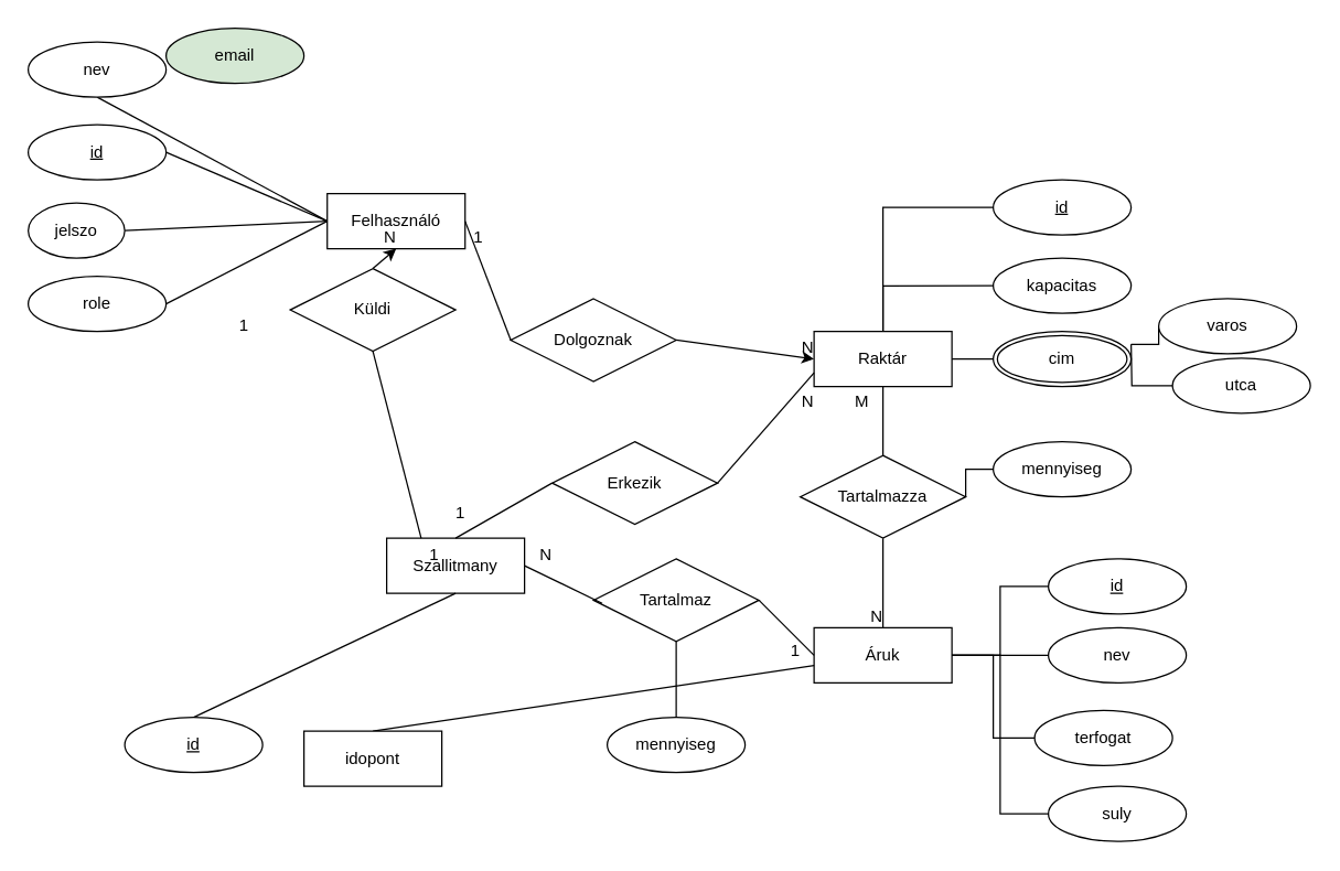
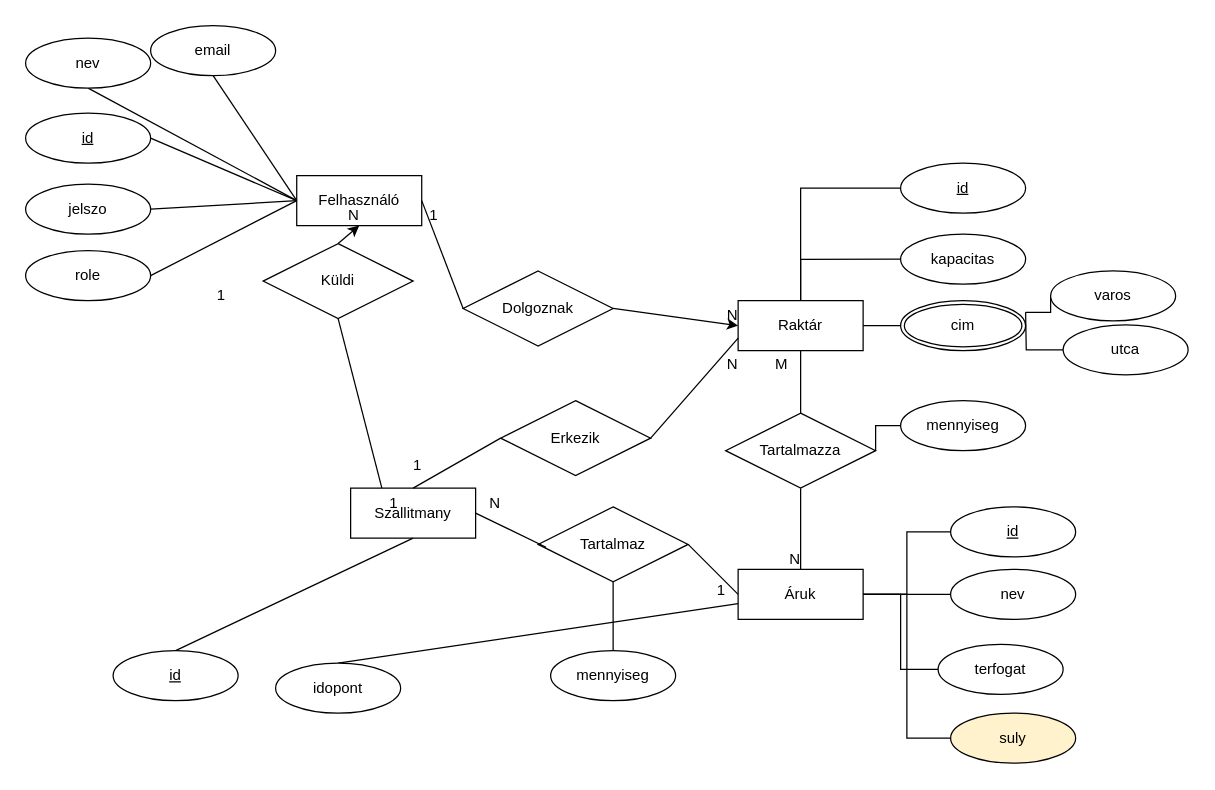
  <mxCell id="0" />
  <mxCell id="1" parent="0" />
  <mxCell id="2" value="Felhasználó" style="whiteSpace=wrap;html=1;align=center;" parent="1" vertex="1"><mxGeometry x="236.88" y="140" width="100" height="40" as="geometry" /></mxCell>
  <mxCell id="3" value="Raktár" style="whiteSpace=wrap;html=1;align=center;" parent="1" vertex="1"><mxGeometry x="590" y="240" width="100" height="40" as="geometry" /></mxCell>
  <mxCell id="4" value="Áruk" style="whiteSpace=wrap;html=1;align=center;" parent="1" vertex="1"><mxGeometry x="590" y="455" width="100" height="40" as="geometry" /></mxCell>
  <mxCell id="5" value="Szallitmany" style="whiteSpace=wrap;html=1;align=center;" parent="1" vertex="1"><mxGeometry x="280" y="390" width="100" height="40" as="geometry" /></mxCell>
  <mxCell id="6" value="Dolgoznak" style="shape=rhombus;perimeter=rhombusPerimeter;whiteSpace=wrap;html=1;align=center;" parent="1" vertex="1"><mxGeometry x="370" y="216.25" width="120" height="60" as="geometry" /></mxCell>
  <mxCell id="7" style="rounded=0;orthogonalLoop=1;jettySize=auto;html=1;exitX=1;exitY=0.5;exitDx=0;exitDy=0;entryX=0;entryY=0.5;entryDx=0;entryDy=0;endArrow=none;endFill=0;" parent="1" source="8" target="2" edge="1"><mxGeometry relative="1" as="geometry" /></mxCell>
  <mxCell id="8" value="id" style="ellipse;whiteSpace=wrap;html=1;align=center;fontStyle=4;" parent="1" vertex="1"><mxGeometry x="20" y="90" width="100" height="40" as="geometry" /></mxCell>
  <mxCell id="9" style="rounded=0;orthogonalLoop=1;jettySize=auto;html=1;exitX=0.5;exitY=1;exitDx=0;exitDy=0;endArrow=none;endFill=0;entryX=0;entryY=0.5;entryDx=0;entryDy=0;" parent="1" source="10" target="2" edge="1"><mxGeometry relative="1" as="geometry"><mxPoint x="290" y="30" as="targetPoint" /></mxGeometry></mxCell>
  <mxCell id="10" value="nev" style="ellipse;whiteSpace=wrap;html=1;align=center;" parent="1" vertex="1"><mxGeometry x="20" y="30" width="100" height="40" as="geometry" /></mxCell>
- <mxCell id="12" value="email" style="ellipse;whiteSpace=wrap;html=1;align=center;fillColor=#d5e8d4;" parent="1" vertex="1"><mxGeometry x="120" y="20" width="100" height="40" as="geometry" /></mxCell>
+ <mxCell id="11" style="rounded=0;orthogonalLoop=1;jettySize=auto;html=1;exitX=0.5;exitY=1;exitDx=0;exitDy=0;entryX=0;entryY=0.5;entryDx=0;entryDy=0;endArrow=none;endFill=0;" parent="1" source="12" target="2" edge="1"><mxGeometry relative="1" as="geometry" /></mxCell>
+ <mxCell id="12" value="email" style="ellipse;whiteSpace=wrap;html=1;align=center;" parent="1" vertex="1"><mxGeometry x="120" y="20" width="100" height="40" as="geometry" /></mxCell>
  <mxCell id="13" style="rounded=0;orthogonalLoop=1;jettySize=auto;html=1;exitX=1;exitY=0.5;exitDx=0;exitDy=0;entryX=0;entryY=0.5;entryDx=0;entryDy=0;endArrow=none;endFill=0;" parent="1" source="14" target="2" edge="1"><mxGeometry relative="1" as="geometry" /></mxCell>
- <mxCell id="14" value="jelszo" style="ellipse;whiteSpace=wrap;html=1;align=center;" parent="1" vertex="1"><mxGeometry x="20" y="146.88" width="70" height="40" as="geometry" /></mxCell>
+ <mxCell id="14" value="jelszo" style="ellipse;whiteSpace=wrap;html=1;align=center;" parent="1" vertex="1"><mxGeometry x="20" y="146.88" width="100" height="40" as="geometry" /></mxCell>
  <mxCell id="15" style="rounded=0;orthogonalLoop=1;jettySize=auto;html=1;exitX=1;exitY=0.5;exitDx=0;exitDy=0;entryX=0;entryY=0.5;entryDx=0;entryDy=0;endArrow=none;endFill=0;" parent="1" source="16" target="2" edge="1"><mxGeometry relative="1" as="geometry" /></mxCell>
  <mxCell id="16" value="role" style="ellipse;whiteSpace=wrap;html=1;align=center;" parent="1" vertex="1"><mxGeometry x="20" y="200" width="100" height="40" as="geometry" /></mxCell>
  <mxCell id="17" style="edgeStyle=orthogonalEdgeStyle;rounded=0;orthogonalLoop=1;jettySize=auto;html=1;exitX=0;exitY=0.5;exitDx=0;exitDy=0;entryX=1;entryY=0.5;entryDx=0;entryDy=0;endArrow=none;endFill=0;" parent="1" source="26" target="3" edge="1"><mxGeometry relative="1" as="geometry"><mxPoint x="730" y="255.62" as="sourcePoint" /></mxGeometry></mxCell>
  <mxCell id="18" style="edgeStyle=orthogonalEdgeStyle;rounded=0;orthogonalLoop=1;jettySize=auto;html=1;entryX=0.5;entryY=0;entryDx=0;entryDy=0;endArrow=none;endFill=0;" parent="1" source="19" target="3" edge="1"><mxGeometry relative="1" as="geometry" /></mxCell>
  <mxCell id="19" value="id" style="ellipse;whiteSpace=wrap;html=1;align=center;fontStyle=4;" parent="1" vertex="1"><mxGeometry x="720" y="130" width="100" height="40" as="geometry" /></mxCell>
  <mxCell id="20" value="Tartalmazza" style="shape=rhombus;perimeter=rhombusPerimeter;whiteSpace=wrap;html=1;align=center;" parent="1" vertex="1"><mxGeometry x="580" y="330" width="120" height="60" as="geometry" /></mxCell>
  <mxCell id="21" style="rounded=0;orthogonalLoop=1;jettySize=auto;html=1;exitX=0.5;exitY=0;exitDx=0;exitDy=0;endArrow=none;endFill=0;" parent="1" source="22" target="4" edge="1"><mxGeometry relative="1" as="geometry" /></mxCell>
- <mxCell id="22" value="idopont" style="whiteSpace=wrap;html=1;align=center;rounded=0;" parent="1" vertex="1"><mxGeometry x="220" y="530" width="100" height="40" as="geometry" /></mxCell>
+ <mxCell id="22" value="idopont" style="ellipse;whiteSpace=wrap;html=1;align=center;" parent="1" vertex="1"><mxGeometry x="220" y="530" width="100" height="40" as="geometry" /></mxCell>
  <mxCell id="23" style="rounded=0;orthogonalLoop=1;jettySize=auto;html=1;exitX=0.5;exitY=0;exitDx=0;exitDy=0;entryX=0.5;entryY=1;entryDx=0;entryDy=0;endArrow=none;endFill=0;" parent="1" source="24" target="5" edge="1"><mxGeometry relative="1" as="geometry"><mxPoint x="140" y="517.5" as="sourcePoint" /></mxGeometry></mxCell>
  <mxCell id="24" value="id" style="ellipse;whiteSpace=wrap;html=1;align=center;fontStyle=4;" parent="1" vertex="1"><mxGeometry x="90" y="520" width="100" height="40" as="geometry" /></mxCell>
  <mxCell id="25" style="edgeStyle=orthogonalEdgeStyle;rounded=0;orthogonalLoop=1;jettySize=auto;html=1;exitX=1;exitY=0.5;exitDx=0;exitDy=0;entryX=0;entryY=0.5;entryDx=0;entryDy=0;endArrow=none;endFill=0;" parent="1" target="29" edge="1"><mxGeometry relative="1" as="geometry"><mxPoint x="820" y="249.37" as="sourcePoint" /></mxGeometry></mxCell>
  <mxCell id="26" value="cim" style="ellipse;shape=doubleEllipse;margin=3;whiteSpace=wrap;html=1;align=center;" parent="1" vertex="1"><mxGeometry x="720" y="240" width="100" height="40" as="geometry" /></mxCell>
  <mxCell id="27" style="edgeStyle=orthogonalEdgeStyle;rounded=0;orthogonalLoop=1;jettySize=auto;html=1;exitX=0;exitY=0.5;exitDx=0;exitDy=0;entryX=1;entryY=0.5;entryDx=0;entryDy=0;endArrow=none;endFill=0;" parent="1" source="28" edge="1"><mxGeometry relative="1" as="geometry"><mxPoint x="820" y="249.37" as="targetPoint" /></mxGeometry></mxCell>
  <mxCell id="28" value="utca" style="ellipse;whiteSpace=wrap;html=1;align=center;" parent="1" vertex="1"><mxGeometry x="850" y="259.37" width="100" height="40" as="geometry" /></mxCell>
  <mxCell id="29" value="varos" style="ellipse;whiteSpace=wrap;html=1;align=center;" parent="1" vertex="1"><mxGeometry x="840" y="216.25" width="100" height="40" as="geometry" /></mxCell>
  <mxCell id="30" style="edgeStyle=orthogonalEdgeStyle;rounded=0;orthogonalLoop=1;jettySize=auto;html=1;exitX=0;exitY=0.5;exitDx=0;exitDy=0;entryX=1;entryY=0.5;entryDx=0;entryDy=0;endArrow=none;endFill=0;" parent="1" source="31" target="4" edge="1"><mxGeometry relative="1" as="geometry" /></mxCell>
  <mxCell id="31" value="nev" style="ellipse;whiteSpace=wrap;html=1;align=center;" parent="1" vertex="1"><mxGeometry x="760" y="455" width="100" height="40" as="geometry" /></mxCell>
  <mxCell id="32" style="edgeStyle=orthogonalEdgeStyle;rounded=0;orthogonalLoop=1;jettySize=auto;html=1;exitX=0;exitY=0.5;exitDx=0;exitDy=0;entryX=1;entryY=0.5;entryDx=0;entryDy=0;endArrow=none;endFill=0;" parent="1" source="33" target="4" edge="1"><mxGeometry relative="1" as="geometry" /></mxCell>
  <mxCell id="33" value="id" style="ellipse;whiteSpace=wrap;html=1;align=center;fontStyle=4;" parent="1" vertex="1"><mxGeometry x="760" y="405" width="100" height="40" as="geometry" /></mxCell>
  <mxCell id="34" style="edgeStyle=orthogonalEdgeStyle;rounded=0;orthogonalLoop=1;jettySize=auto;html=1;exitX=0;exitY=0.5;exitDx=0;exitDy=0;entryX=1;entryY=0.5;entryDx=0;entryDy=0;endArrow=none;endFill=0;" parent="1" source="35" target="4" edge="1"><mxGeometry relative="1" as="geometry" /></mxCell>
  <mxCell id="35" value="terfogat" style="ellipse;whiteSpace=wrap;html=1;align=center;" parent="1" vertex="1"><mxGeometry x="750" y="515" width="100" height="40" as="geometry" /></mxCell>
  <mxCell id="36" style="edgeStyle=orthogonalEdgeStyle;rounded=0;orthogonalLoop=1;jettySize=auto;html=1;exitX=0;exitY=0.5;exitDx=0;exitDy=0;entryX=0.5;entryY=0;entryDx=0;entryDy=0;endArrow=none;endFill=0;" parent="1" source="37" target="3" edge="1"><mxGeometry relative="1" as="geometry" /></mxCell>
  <mxCell id="37" value="kapacitas" style="ellipse;whiteSpace=wrap;html=1;align=center;" parent="1" vertex="1"><mxGeometry x="720" y="186.88" width="100" height="40" as="geometry" /></mxCell>
  <mxCell id="38" style="edgeStyle=orthogonalEdgeStyle;rounded=0;orthogonalLoop=1;jettySize=auto;html=1;exitX=0;exitY=0.5;exitDx=0;exitDy=0;entryX=1;entryY=0.5;entryDx=0;entryDy=0;endArrow=none;endFill=0;" parent="1" source="39" target="20" edge="1"><mxGeometry relative="1" as="geometry" /></mxCell>
  <mxCell id="39" value="mennyiseg" style="ellipse;whiteSpace=wrap;html=1;align=center;" parent="1" vertex="1"><mxGeometry x="720" y="320" width="100" height="40" as="geometry" /></mxCell>
  <mxCell id="40" value="Erkezik" style="shape=rhombus;perimeter=rhombusPerimeter;whiteSpace=wrap;html=1;align=center;" parent="1" vertex="1"><mxGeometry x="400" y="320" width="120" height="60" as="geometry" /></mxCell>
  <mxCell id="41" value="Tartalmaz" style="shape=rhombus;perimeter=rhombusPerimeter;whiteSpace=wrap;html=1;align=center;" parent="1" vertex="1"><mxGeometry x="430" y="405" width="120" height="60" as="geometry" /></mxCell>
  <mxCell id="42" style="edgeStyle=orthogonalEdgeStyle;rounded=0;orthogonalLoop=1;jettySize=auto;html=1;exitX=0.5;exitY=0;exitDx=0;exitDy=0;entryX=0.5;entryY=1;entryDx=0;entryDy=0;endArrow=none;endFill=0;" parent="1" source="43" target="41" edge="1"><mxGeometry relative="1" as="geometry" /></mxCell>
  <mxCell id="43" value="mennyiseg" style="ellipse;whiteSpace=wrap;html=1;align=center;" parent="1" vertex="1"><mxGeometry x="440" y="520" width="100" height="40" as="geometry" /></mxCell>
  <mxCell id="44" value="" style="endArrow=classic;html=1;rounded=0;entryX=0;entryY=0.5;entryDx=0;entryDy=0;exitX=1;exitY=0.5;exitDx=0;exitDy=0;endFill=1;" parent="1" source="6" target="3" edge="1"><mxGeometry relative="1" as="geometry"><mxPoint x="360" y="320" as="sourcePoint" /><mxPoint x="520" y="320" as="targetPoint" /></mxGeometry></mxCell>
  <mxCell id="45" value="N" style="resizable=0;html=1;align=right;verticalAlign=bottom;" parent="44" connectable="0" vertex="1"><mxGeometry x="1" relative="1" as="geometry" /></mxCell>
  <mxCell id="46" value="" style="endArrow=none;html=1;rounded=0;entryX=1;entryY=0.5;entryDx=0;entryDy=0;exitX=0;exitY=0.5;exitDx=0;exitDy=0;" parent="1" source="6" target="2" edge="1"><mxGeometry relative="1" as="geometry"><mxPoint x="360" y="320" as="sourcePoint" /><mxPoint x="520" y="320" as="targetPoint" /></mxGeometry></mxCell>
  <mxCell id="47" value="1" style="resizable=0;html=1;align=right;verticalAlign=bottom;" parent="46" connectable="0" vertex="1"><mxGeometry x="1" relative="1" as="geometry"><mxPoint x="13" y="20" as="offset" /></mxGeometry></mxCell>
  <mxCell id="48" value="" style="endArrow=none;html=1;rounded=0;entryX=0.5;entryY=1;entryDx=0;entryDy=0;exitX=0.5;exitY=0;exitDx=0;exitDy=0;" parent="1" source="20" target="3" edge="1"><mxGeometry relative="1" as="geometry"><mxPoint x="430" y="320" as="sourcePoint" /><mxPoint x="590" y="320" as="targetPoint" /></mxGeometry></mxCell>
  <mxCell id="49" value="M" style="resizable=0;html=1;align=right;verticalAlign=bottom;" parent="48" connectable="0" vertex="1"><mxGeometry x="1" relative="1" as="geometry"><mxPoint x="-10" y="19" as="offset" /></mxGeometry></mxCell>
  <mxCell id="50" value="" style="endArrow=none;html=1;rounded=0;entryX=0.5;entryY=0;entryDx=0;entryDy=0;exitX=0.5;exitY=1;exitDx=0;exitDy=0;" parent="1" source="20" target="4" edge="1"><mxGeometry relative="1" as="geometry"><mxPoint x="570" y="380" as="sourcePoint" /><mxPoint x="610" y="430" as="targetPoint" /></mxGeometry></mxCell>
  <mxCell id="51" value="N" style="resizable=0;html=1;align=right;verticalAlign=bottom;" parent="50" connectable="0" vertex="1"><mxGeometry x="1" relative="1" as="geometry" /></mxCell>
  <mxCell id="52" value="" style="endArrow=none;html=1;rounded=0;entryX=0.5;entryY=0;entryDx=0;entryDy=0;exitX=0;exitY=0.5;exitDx=0;exitDy=0;" parent="1" source="40" target="5" edge="1"><mxGeometry relative="1" as="geometry"><mxPoint x="360" y="266.88" as="sourcePoint" /><mxPoint x="346.88" y="170" as="targetPoint" /></mxGeometry></mxCell>
  <mxCell id="53" value="1" style="resizable=0;html=1;align=right;verticalAlign=bottom;" parent="52" connectable="0" vertex="1"><mxGeometry x="1" relative="1" as="geometry"><mxPoint x="7" y="-10" as="offset" /></mxGeometry></mxCell>
  <mxCell id="54" value="" style="endArrow=none;html=1;rounded=0;exitX=1;exitY=0.5;exitDx=0;exitDy=0;entryX=0;entryY=0.75;entryDx=0;entryDy=0;" parent="1" source="40" target="3" edge="1"><mxGeometry relative="1" as="geometry"><mxPoint x="650" y="400" as="sourcePoint" /><mxPoint x="580" y="300" as="targetPoint" /></mxGeometry></mxCell>
  <mxCell id="55" value="N" style="resizable=0;html=1;align=right;verticalAlign=bottom;" parent="54" connectable="0" vertex="1"><mxGeometry x="1" relative="1" as="geometry"><mxPoint y="29" as="offset" /></mxGeometry></mxCell>
  <mxCell id="56" value="" style="endArrow=none;html=1;rounded=0;entryX=0;entryY=0.5;entryDx=0;entryDy=0;exitX=1;exitY=0.5;exitDx=0;exitDy=0;" parent="1" source="41" target="4" edge="1"><mxGeometry relative="1" as="geometry"><mxPoint x="650" y="340" as="sourcePoint" /><mxPoint x="650" y="290" as="targetPoint" /></mxGeometry></mxCell>
  <mxCell id="57" value="1" style="resizable=0;html=1;align=right;verticalAlign=bottom;" parent="56" connectable="0" vertex="1"><mxGeometry x="1" relative="1" as="geometry"><mxPoint x="-10" y="5" as="offset" /></mxGeometry></mxCell>
  <mxCell id="58" value="" style="endArrow=none;html=1;rounded=0;entryX=1;entryY=0.5;entryDx=0;entryDy=0;exitX=0.053;exitY=0.538;exitDx=0;exitDy=0;exitPerimeter=0;" parent="1" source="41" target="5" edge="1"><mxGeometry relative="1" as="geometry"><mxPoint x="650" y="400" as="sourcePoint" /><mxPoint x="650" y="465" as="targetPoint" /></mxGeometry></mxCell>
  <mxCell id="59" value="N" style="resizable=0;html=1;align=right;verticalAlign=bottom;" parent="58" connectable="0" vertex="1"><mxGeometry x="1" relative="1" as="geometry"><mxPoint x="20" as="offset" /></mxGeometry></mxCell>
  <mxCell id="60" style="edgeStyle=orthogonalEdgeStyle;rounded=0;orthogonalLoop=1;jettySize=auto;html=1;exitX=0;exitY=0.5;exitDx=0;exitDy=0;entryX=1;entryY=0.5;entryDx=0;entryDy=0;endArrow=none;endFill=0;" parent="1" source="61" target="4" edge="1"><mxGeometry relative="1" as="geometry" /></mxCell>
- <mxCell id="61" value="suly" style="ellipse;whiteSpace=wrap;html=1;align=center;" parent="1" vertex="1"><mxGeometry x="760" y="570" width="100" height="40" as="geometry" /></mxCell>
+ <mxCell id="61" value="suly" style="ellipse;whiteSpace=wrap;html=1;align=center;fillColor=#fff2cc;" parent="1" vertex="1"><mxGeometry x="760" y="570" width="100" height="40" as="geometry" /></mxCell>
  <mxCell id="62" value="Küldi" style="shape=rhombus;perimeter=rhombusPerimeter;whiteSpace=wrap;html=1;align=center;" vertex="1" parent="1"><mxGeometry x="210" y="194.37" width="120" height="60" as="geometry" /></mxCell>
  <mxCell id="63" value="1" style="resizable=0;html=1;align=right;verticalAlign=bottom;" connectable="0" vertex="1" parent="1"><mxGeometry x="180.022" y="244.034" as="geometry" /></mxCell>
  <mxCell id="64" value="" style="endArrow=none;html=1;rounded=0;entryX=0.25;entryY=0;entryDx=0;entryDy=0;exitX=0.5;exitY=1;exitDx=0;exitDy=0;" edge="1" parent="1" source="62" target="5"><mxGeometry relative="1" as="geometry"><mxPoint x="380" y="236.25" as="sourcePoint" /><mxPoint x="346.88" y="170" as="targetPoint" /></mxGeometry></mxCell>
  <mxCell id="65" value="1" style="resizable=0;html=1;align=right;verticalAlign=bottom;" connectable="0" vertex="1" parent="64"><mxGeometry x="1" relative="1" as="geometry"><mxPoint x="13" y="20" as="offset" /></mxGeometry></mxCell>
  <mxCell id="66" value="" style="endArrow=classic;html=1;rounded=0;entryX=0.5;entryY=1;entryDx=0;entryDy=0;exitX=0.5;exitY=0;exitDx=0;exitDy=0;endFill=1;" edge="1" parent="1" source="62" target="2"><mxGeometry relative="1" as="geometry"><mxPoint x="270" y="246.25" as="sourcePoint" /><mxPoint x="370" y="280" as="targetPoint" /></mxGeometry></mxCell>
  <mxCell id="67" value="N" style="resizable=0;html=1;align=right;verticalAlign=bottom;" connectable="0" vertex="1" parent="66"><mxGeometry x="1" relative="1" as="geometry" /></mxCell>
